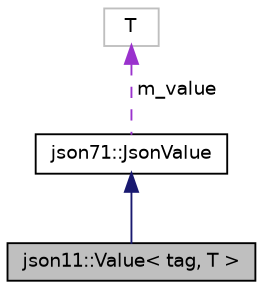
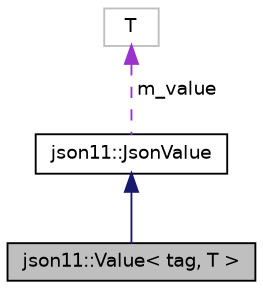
  digraph {
    node [color=black fillcolor=white fontname=Helvetica fontsize=10 shape=record style=filled]
    edge [dir=back fontname=Helvetica fontsize=10 labelfontname=Helvetica labelfontsize=10]
    n1 [fillcolor=grey75 fontcolor=black height=0.2 label="json11::Value\< tag, T \>" width=0.4]
-   n2 [height=0.2 label="json71::JsonValue" width=0.4]
+   n2 [height=0.2 label="json11::JsonValue" width=0.4]
    n3 [color=grey75 height=0.2 label=T width=0.4]
    n2 -> n1 [color=midnightblue style=solid]
    n3 -> n2 [color=darkorchid3 label=" m_value" style=dashed]
  }
